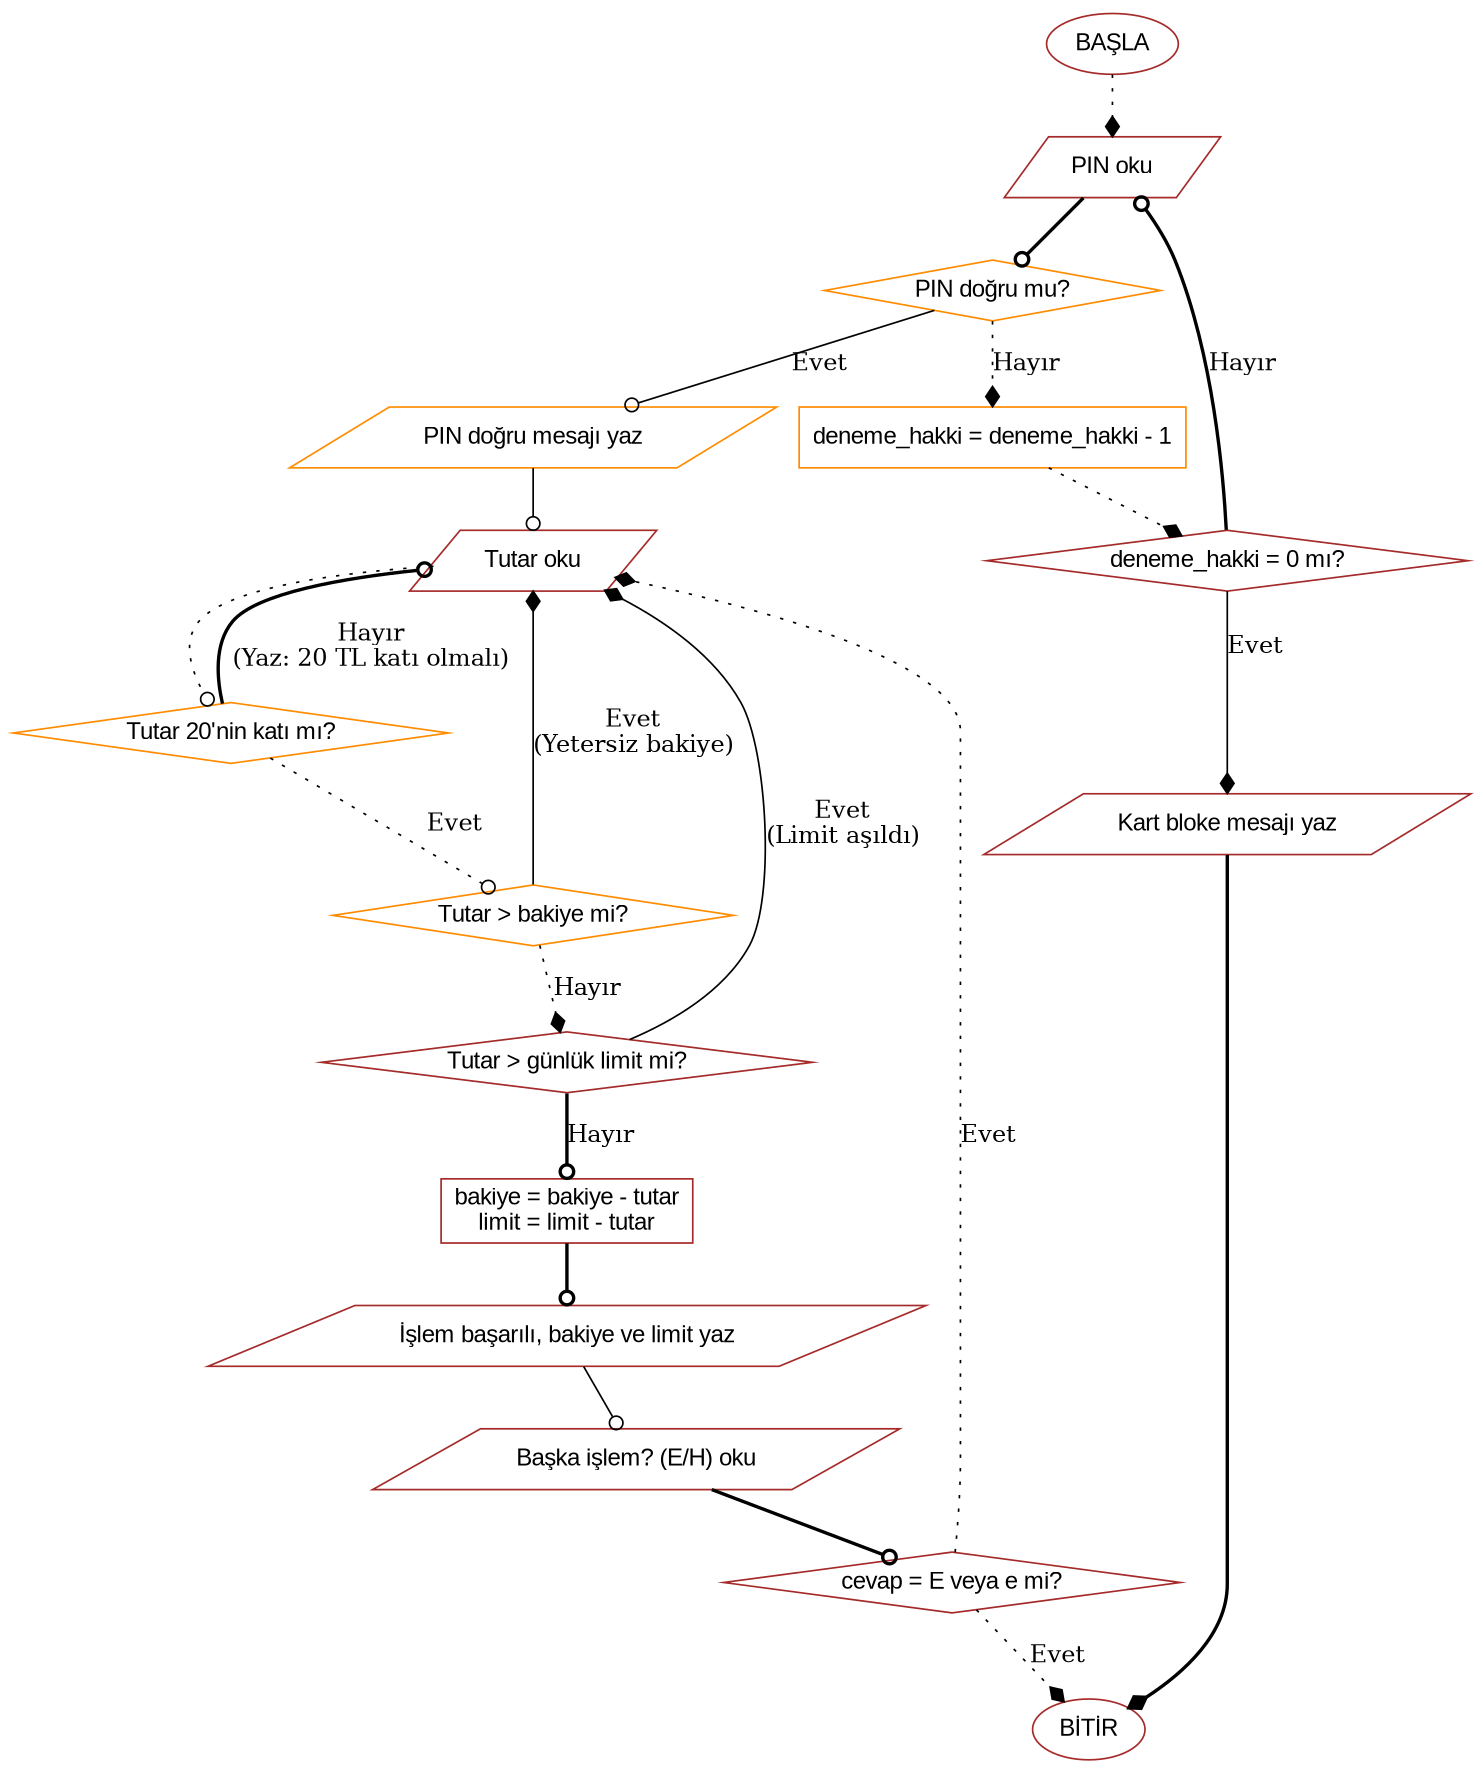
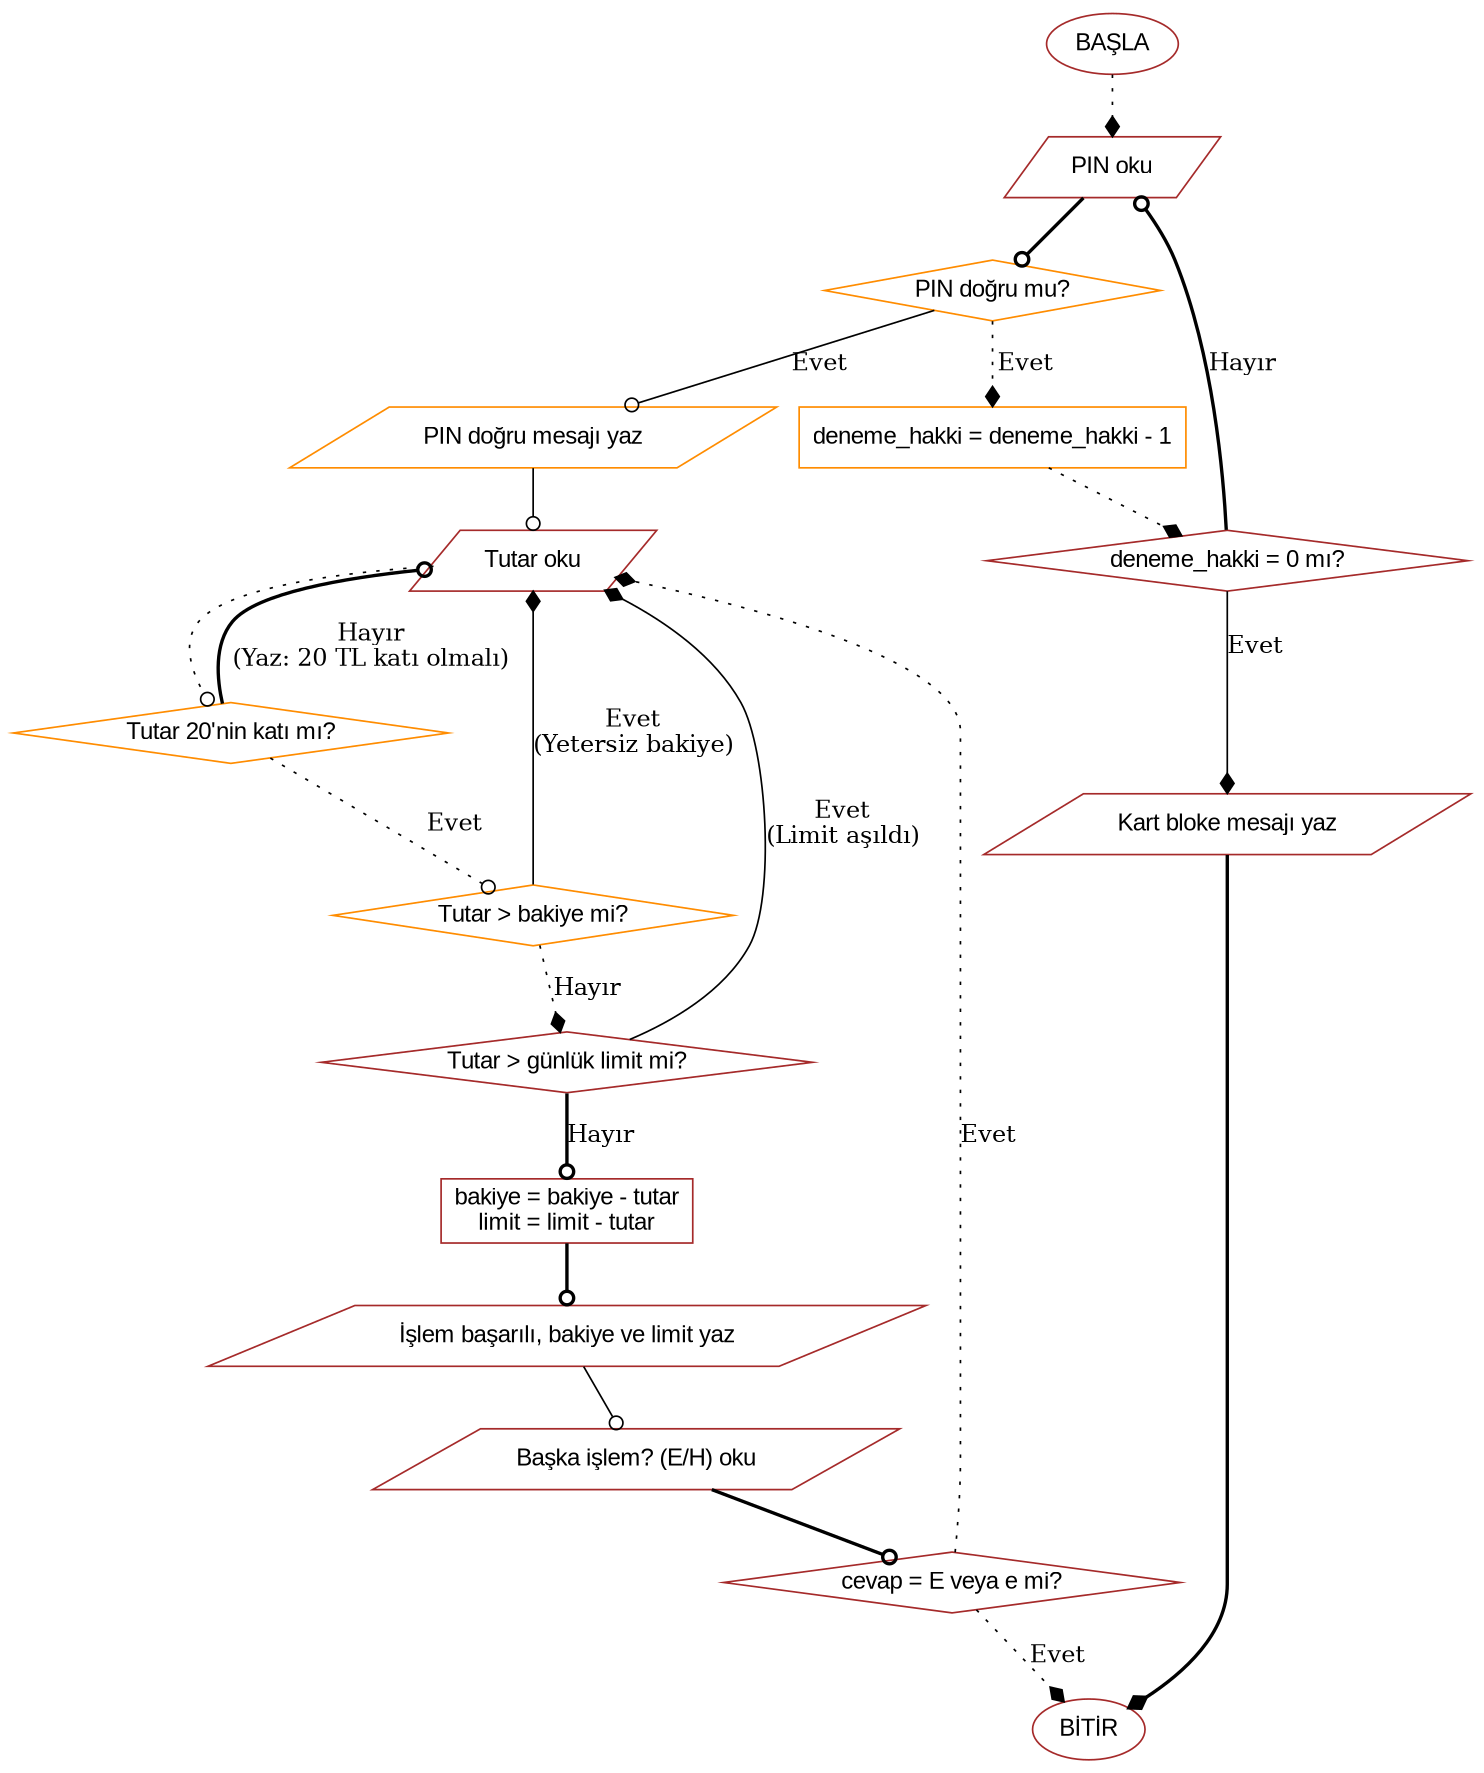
  digraph {
    rankdir=TB
    node [color=brown fontname=Arial shape=parallelogram]
    edge [arrowhead=odot style=dotted]
    n1 [label="BAŞLA" shape=oval]
    n2 [label="PIN oku"]
    n3 [color=darkorange label="PIN doğru mu?" shape=diamond]
    n4 [color=darkorange label="deneme_hakki = deneme_hakki - 1" shape=box]
    n5 [color=darkorange label="PIN doğru mesajı yaz"]
    n6 [label="deneme_hakki = 0 mı?" shape=diamond]
    n7 [label="Tutar oku"]
    n8 [label="Kart bloke mesajı yaz"]
    n9 [label="BİTİR" shape=oval]
    n10 [color=darkorange label="Tutar 20'nin katı mı?" shape=diamond]
    n11 [color=darkorange label="Tutar > bakiye mi?" shape=diamond]
    n12 [label="Tutar > günlük limit mi?" shape=diamond]
    n13 [label="bakiye = bakiye - tutar\nlimit = limit - tutar" shape=box]
    n14 [label="İşlem başarılı, bakiye ve limit yaz"]
    n15 [label="Başka işlem? (E/H) oku"]
    n16 [label="cevap = E veya e mi?" shape=diamond]
    n1 -> n2 [arrowhead=diamond]
    n2 -> n3 [style=bold]
-   n3 -> n4 [arrowhead=diamond label="Hayır"]
+   n3 -> n4 [arrowhead=diamond label=Evet]
    n3 -> n5 [label=Evet style=solid]
    n4 -> n6 [arrowhead=diamond]
    n5 -> n7 [style=solid]
    n6 -> n2 [label="Hayır" style=bold]
    n6 -> n8 [arrowhead=diamond label=Evet style=solid]
    n7 -> n10
    n8 -> n9 [arrowhead=diamond style=bold]
    n10 -> n7 [label="Hayır\n(Yaz: 20 TL katı olmalı)" style=bold]
    n10 -> n11 [label=Evet]
    n11 -> n7 [arrowhead=diamond label="Evet\n(Yetersiz bakiye)" style=solid]
    n11 -> n12 [arrowhead=diamond label="Hayır"]
    n12 -> n7 [arrowhead=diamond label="Evet\n(Limit aşıldı)" style=solid]
    n12 -> n13 [label="Hayır" style=bold]
    n13 -> n14 [style=bold]
    n14 -> n15 [style=solid]
    n15 -> n16 [style=bold]
    n16 -> n7 [arrowhead=diamond label=Evet]
    n16 -> n9 [arrowhead=diamond label=Evet]
  }
